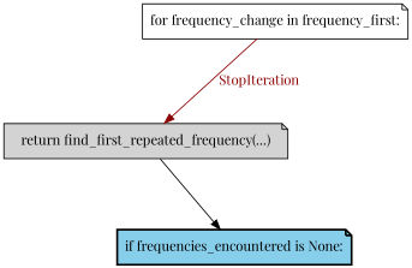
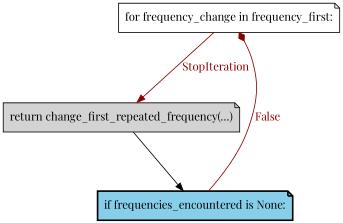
  strict digraph {
    fontname="Playfair Display"
    ranksep=1.0
    node [fontname="Playfair Display" shape=note style="rounded,filled"]
    edge [arrowhead=normal color=red4 fontcolor=red4 fontname="Playfair Display"]
    n1 [fillcolor=white label="for frequency_change in frequency_first:"]
-   n2 [fillcolor=lightgrey label="return find_first_repeated_frequency(...)"]
+   n2 [fillcolor=lightgrey label="return change_first_repeated_frequency(...)"]
    n3 [fillcolor=skyblue label="if frequencies_encountered is None:" style="rounded, bold,filled"]
    n1 -> n2 [label=StopIteration]
    n2 -> n3 [color="" fontcolor=""]
+   n3 -> n1 [arrowhead=diamond label=False]
  }
